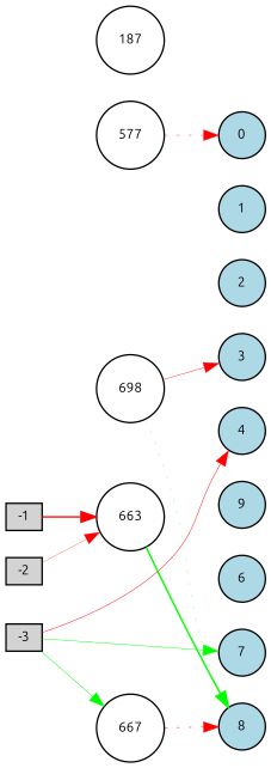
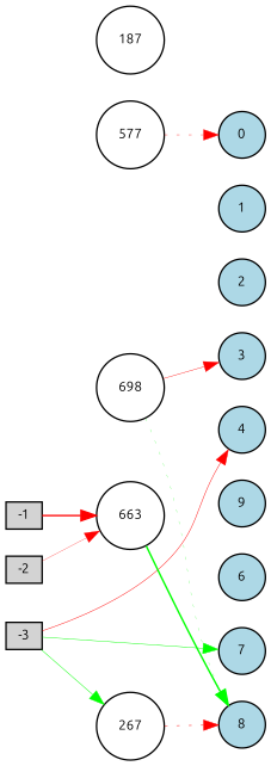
  digraph {
    fontname=Ubuntu
    rankdir=LR
    node [fillcolor=lightblue fontname=Ubuntu fontsize=9 shape=circle style=filled]
    edge [fontname=Ubuntu style=invis]
    -1 [fillcolor=lightgray height=0.2 shape=box width=0.2]
    -2 [fillcolor=lightgray height=0.2 shape=box width=0.2]
    -3 [fillcolor=lightgray height=0.2 shape=box width=0.2]
    0 [height=0.2 width=0.2]
    1 [height=0.2 width=0.2]
    2 [height=0.2 width=0.2]
    3 [height=0.2 width=0.2]
    4 [height=0.2 width=0.2]
    n9 [height=0.2 label=9 width=0.2]
    6 [height=0.2 width=0.2]
    7 [height=0.2 width=0.2]
    8 [height=0.2 width=0.2]
    663 [fillcolor=white height=0.2 width=0.2]
-   267 [fillcolor=white height=0.2 width=0.2 label=667]
+   267 [fillcolor=white height=0.2 width=0.2]
    577 [fillcolor=white height=0.2 width=0.2]
    698 [fillcolor=white height=0.2 width=0.2]
    187 [fillcolor=white height=0.2 width=0.2]
    subgraph sub_1 {
      rank=source
      -1
      -2
      -3
    }
    subgraph sub_2 {
      rank=sink
      0
      1
      2
      3
      4
      n9
      6
      7
      8
    }
    -1 -> -2
    -1 -> 663 [color=red penwidth=1.0024986625350574 style=solid]
    -2 -> -3
    -2 -> 663 [color=red penwidth=0.18896370106550348 style=solid]
    -3 -> 4 [color=red penwidth=0.3380901687592713 style=solid]
    -3 -> 7 [color=green penwidth=0.3316402410956799 style=solid]
    -3 -> 267 [color=green penwidth=0.3476512882981315 style=solid]
    0 -> 1
    1 -> 2
    2 -> 3
    3 -> 4
    4 -> n9
    n9 -> 6
    6 -> 7
    7 -> 8
    663 -> 8 [color=green penwidth=1.079573457041692 style=solid]
    267 -> 8 [color=red penwidth=0.3332293553580986 style=dotted]
    577 -> 0 [color=red penwidth=0.27184264455210394 style=dotted]
    698 -> 3 [color=red penwidth=0.285304799106118 style=solid]
    698 -> 8 [color=green penwidth=0.15398874935643714 style=dotted]
  }
